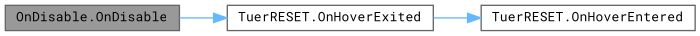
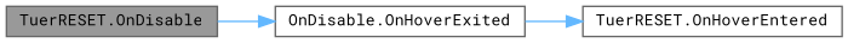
  digraph {
    fontname="Roboto Mono"
    rankdir=LR
    node [color=grey40 fillcolor=white fontname="Roboto Mono" fontsize=10 shape=box style=filled]
    edge [color=steelblue1 fontname="Roboto Mono" fontsize=10 labelfontname=Helvetica labelfontsize=10 style=solid]
-   n1 [color=gray40 fillcolor=grey60 fontcolor=black height=0.2 label="OnDisable.OnDisable" width=0.4]
-   n2 [height=0.2 label="TuerRESET.OnHoverExited" width=0.4]
+   n1 [color=gray40 fillcolor=grey60 fontcolor=black height=0.2 label="TuerRESET.OnDisable" width=0.4]
+   n2 [height=0.2 label="OnDisable.OnHoverExited" width=0.4]
    n3 [height=0.2 label="TuerRESET.OnHoverEntered" width=0.4]
    n1 -> n2
    n2 -> n3
  }
